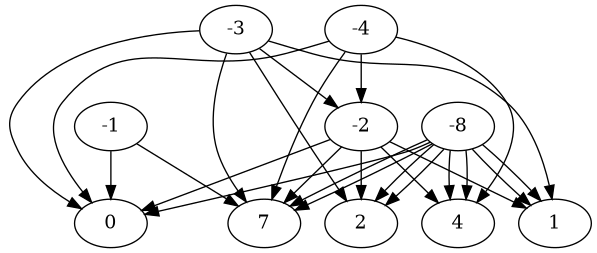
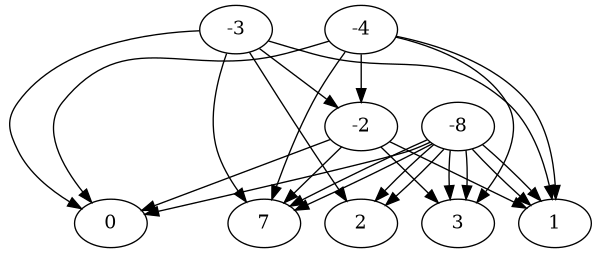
  digraph {
    n1 [label=-8]
    0
    1
    2
-   3 [label=4]
+   3
    n6 [label=7]
-   -1
    -2
    -3
    -4
    n1 -> 0
    n1 -> 1
    n1 -> 1
    n1 -> 2
    n1 -> 2
    n1 -> 3
    n1 -> 3
    n1 -> n6
    n1 -> n6
-   -1 -> 0
-   -1 -> n6
    -2 -> 0
    -2 -> 1
-   -2 -> 2
    -2 -> 3
    -2 -> n6
    -3 -> 0
    -3 -> 1
    -3 -> 2
    -3 -> n6
    -3 -> -2
    -4 -> 0
+   -4 -> 1
    -4 -> 3
    -4 -> n6
    -4 -> -2
  }
